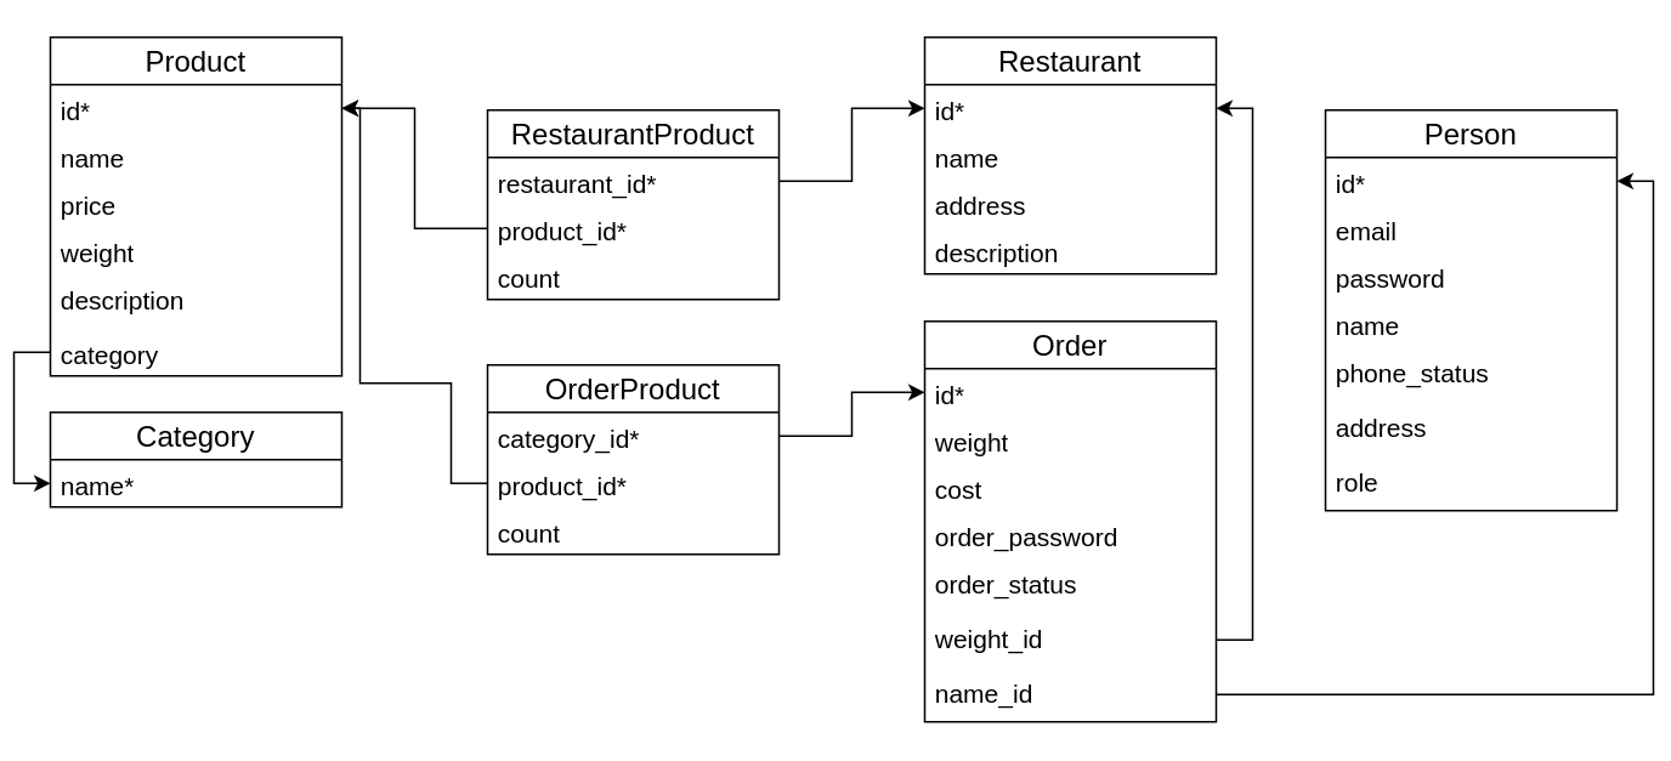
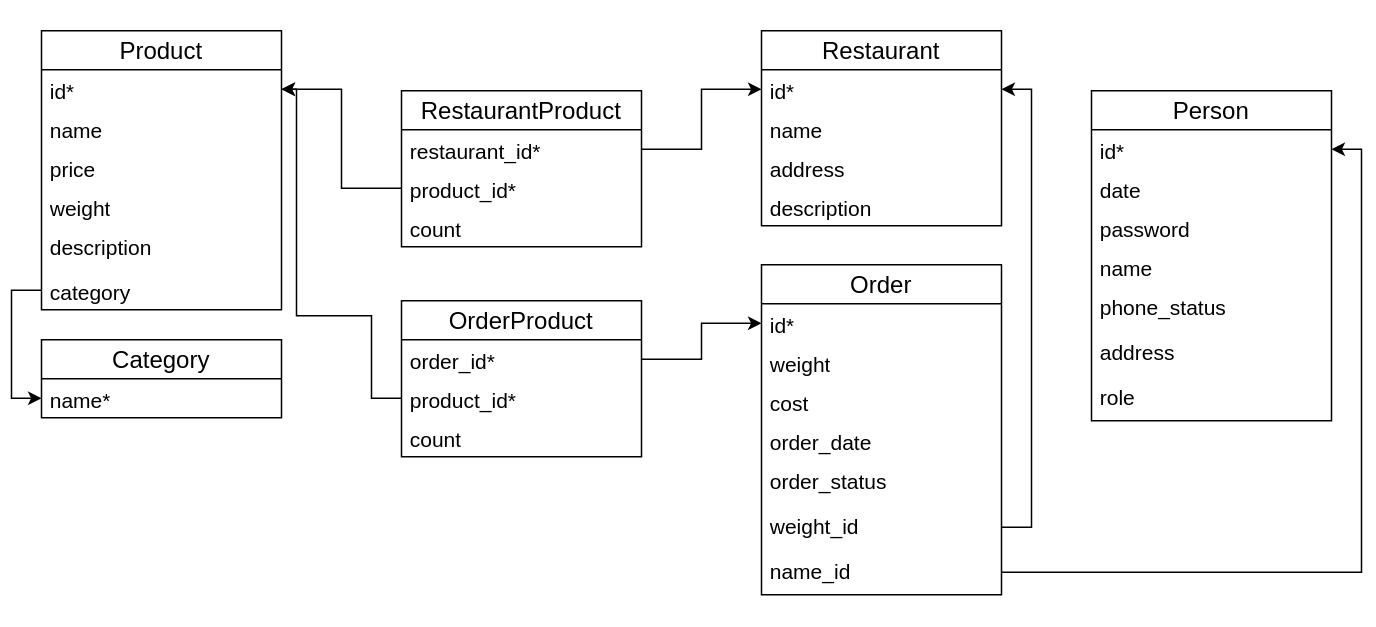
  <mxCell id="0" />
  <mxCell id="1" parent="0" />
  <mxCell id="2" value="&lt;font style=&quot;font-size: 16px;&quot;&gt;Product&lt;/font&gt;" style="swimlane;fontStyle=0;childLayout=stackLayout;horizontal=1;startSize=26;fillColor=none;horizontalStack=0;resizeParent=1;resizeParentMax=0;resizeLast=0;collapsible=1;marginBottom=0;whiteSpace=wrap;html=1;" vertex="1" parent="1"><mxGeometry x="20" y="20" width="160" height="186" as="geometry"><mxRectangle x="340" y="240" width="100" height="30" as="alternateBounds" /></mxGeometry></mxCell>
  <mxCell id="3" value="id*" style="text;strokeColor=none;fillColor=none;align=left;verticalAlign=top;spacingLeft=4;spacingRight=4;overflow=hidden;rotatable=0;points=[[0,0.5],[1,0.5]];portConstraint=eastwest;whiteSpace=wrap;html=1;fontSize=14;" vertex="1" parent="2"><mxGeometry y="26" width="160" height="26" as="geometry" /></mxCell>
  <mxCell id="4" value="name" style="text;strokeColor=none;fillColor=none;align=left;verticalAlign=top;spacingLeft=4;spacingRight=4;overflow=hidden;rotatable=0;points=[[0,0.5],[1,0.5]];portConstraint=eastwest;whiteSpace=wrap;html=1;fontSize=14;" vertex="1" parent="2"><mxGeometry y="52" width="160" height="26" as="geometry" /></mxCell>
  <mxCell id="5" value="price&lt;br style=&quot;font-size: 14px;&quot;&gt;" style="text;strokeColor=none;fillColor=none;align=left;verticalAlign=top;spacingLeft=4;spacingRight=4;overflow=hidden;rotatable=0;points=[[0,0.5],[1,0.5]];portConstraint=eastwest;whiteSpace=wrap;html=1;fontSize=14;" vertex="1" parent="2"><mxGeometry y="78" width="160" height="26" as="geometry" /></mxCell>
  <mxCell id="6" value="weight" style="text;strokeColor=none;fillColor=none;align=left;verticalAlign=top;spacingLeft=4;spacingRight=4;overflow=hidden;rotatable=0;points=[[0,0.5],[1,0.5]];portConstraint=eastwest;whiteSpace=wrap;html=1;fontSize=14;" vertex="1" parent="2"><mxGeometry y="104" width="160" height="26" as="geometry" /></mxCell>
  <mxCell id="7" value="description" style="text;strokeColor=none;fillColor=none;align=left;verticalAlign=top;spacingLeft=4;spacingRight=4;overflow=hidden;rotatable=0;points=[[0,0.5],[1,0.5]];portConstraint=eastwest;whiteSpace=wrap;html=1;fontSize=14;" vertex="1" parent="2"><mxGeometry y="130" width="160" height="30" as="geometry" /></mxCell>
  <mxCell id="8" value="category" style="text;strokeColor=none;fillColor=none;align=left;verticalAlign=top;spacingLeft=4;spacingRight=4;overflow=hidden;rotatable=0;points=[[0,0.5],[1,0.5]];portConstraint=eastwest;whiteSpace=wrap;html=1;fontSize=14;" vertex="1" parent="2"><mxGeometry y="160" width="160" height="26" as="geometry" /></mxCell>
  <mxCell id="9" value="&lt;font style=&quot;font-size: 16px;&quot;&gt;Restaurant&lt;/font&gt;" style="swimlane;fontStyle=0;childLayout=stackLayout;horizontal=1;startSize=26;fillColor=none;horizontalStack=0;resizeParent=1;resizeParentMax=0;resizeLast=0;collapsible=1;marginBottom=0;whiteSpace=wrap;html=1;" vertex="1" parent="1"><mxGeometry x="500" y="20" width="160" height="130" as="geometry" /></mxCell>
  <mxCell id="10" value="id*" style="text;strokeColor=none;fillColor=none;align=left;verticalAlign=top;spacingLeft=4;spacingRight=4;overflow=hidden;rotatable=0;points=[[0,0.5],[1,0.5]];portConstraint=eastwest;whiteSpace=wrap;html=1;fontSize=14;" vertex="1" parent="9"><mxGeometry y="26" width="160" height="26" as="geometry" /></mxCell>
  <mxCell id="11" value="name" style="text;strokeColor=none;fillColor=none;align=left;verticalAlign=top;spacingLeft=4;spacingRight=4;overflow=hidden;rotatable=0;points=[[0,0.5],[1,0.5]];portConstraint=eastwest;whiteSpace=wrap;html=1;fontSize=14;" vertex="1" parent="9"><mxGeometry y="52" width="160" height="26" as="geometry" /></mxCell>
  <mxCell id="12" value="address" style="text;strokeColor=none;fillColor=none;align=left;verticalAlign=top;spacingLeft=4;spacingRight=4;overflow=hidden;rotatable=0;points=[[0,0.5],[1,0.5]];portConstraint=eastwest;whiteSpace=wrap;html=1;fontSize=14;" vertex="1" parent="9"><mxGeometry y="78" width="160" height="26" as="geometry" /></mxCell>
  <mxCell id="13" value="description" style="text;strokeColor=none;fillColor=none;align=left;verticalAlign=top;spacingLeft=4;spacingRight=4;overflow=hidden;rotatable=0;points=[[0,0.5],[1,0.5]];portConstraint=eastwest;whiteSpace=wrap;html=1;fontSize=14;" vertex="1" parent="9"><mxGeometry y="104" width="160" height="26" as="geometry" /></mxCell>
  <mxCell id="14" value="&lt;font style=&quot;font-size: 16px;&quot;&gt;RestaurantProduct&lt;/font&gt;" style="swimlane;fontStyle=0;childLayout=stackLayout;horizontal=1;startSize=26;fillColor=none;horizontalStack=0;resizeParent=1;resizeParentMax=0;resizeLast=0;collapsible=1;marginBottom=0;whiteSpace=wrap;html=1;" vertex="1" parent="1"><mxGeometry x="260" y="60" width="160" height="104" as="geometry" /></mxCell>
  <mxCell id="15" value="restaurant_id*" style="text;strokeColor=none;fillColor=none;align=left;verticalAlign=top;spacingLeft=4;spacingRight=4;overflow=hidden;rotatable=0;points=[[0,0.5],[1,0.5]];portConstraint=eastwest;whiteSpace=wrap;html=1;fontSize=14;" vertex="1" parent="14"><mxGeometry y="26" width="160" height="26" as="geometry" /></mxCell>
  <mxCell id="16" value="product_id*" style="text;strokeColor=none;fillColor=none;align=left;verticalAlign=top;spacingLeft=4;spacingRight=4;overflow=hidden;rotatable=0;points=[[0,0.5],[1,0.5]];portConstraint=eastwest;whiteSpace=wrap;html=1;fontSize=14;" vertex="1" parent="14"><mxGeometry y="52" width="160" height="26" as="geometry" /></mxCell>
  <mxCell id="17" value="count" style="text;strokeColor=none;fillColor=none;align=left;verticalAlign=top;spacingLeft=4;spacingRight=4;overflow=hidden;rotatable=0;points=[[0,0.5],[1,0.5]];portConstraint=eastwest;whiteSpace=wrap;html=1;fontSize=14;" vertex="1" parent="14"><mxGeometry y="78" width="160" height="26" as="geometry" /></mxCell>
  <mxCell id="18" style="edgeStyle=orthogonalEdgeStyle;rounded=0;orthogonalLoop=1;jettySize=auto;html=1;exitX=1;exitY=0.5;exitDx=0;exitDy=0;entryX=0;entryY=0.5;entryDx=0;entryDy=0;" edge="1" parent="1" source="15" target="10"><mxGeometry relative="1" as="geometry" /></mxCell>
  <mxCell id="19" style="edgeStyle=orthogonalEdgeStyle;rounded=0;orthogonalLoop=1;jettySize=auto;html=1;exitX=0;exitY=0.5;exitDx=0;exitDy=0;entryX=1;entryY=0.5;entryDx=0;entryDy=0;" edge="1" parent="1" source="16" target="3"><mxGeometry relative="1" as="geometry" /></mxCell>
  <mxCell id="20" value="&lt;font style=&quot;font-size: 16px;&quot;&gt;Order&lt;/font&gt;" style="swimlane;fontStyle=0;childLayout=stackLayout;horizontal=1;startSize=26;fillColor=none;horizontalStack=0;resizeParent=1;resizeParentMax=0;resizeLast=0;collapsible=1;marginBottom=0;whiteSpace=wrap;html=1;" vertex="1" parent="1"><mxGeometry x="500" y="176" width="160" height="220" as="geometry" /></mxCell>
  <mxCell id="21" value="id*" style="text;strokeColor=none;fillColor=none;align=left;verticalAlign=top;spacingLeft=4;spacingRight=4;overflow=hidden;rotatable=0;points=[[0,0.5],[1,0.5]];portConstraint=eastwest;whiteSpace=wrap;html=1;fontSize=14;" vertex="1" parent="20"><mxGeometry y="26" width="160" height="26" as="geometry" /></mxCell>
  <mxCell id="22" value="weight" style="text;strokeColor=none;fillColor=none;align=left;verticalAlign=top;spacingLeft=4;spacingRight=4;overflow=hidden;rotatable=0;points=[[0,0.5],[1,0.5]];portConstraint=eastwest;whiteSpace=wrap;html=1;fontSize=14;" vertex="1" parent="20"><mxGeometry y="52" width="160" height="26" as="geometry" /></mxCell>
  <mxCell id="23" value="cost" style="text;strokeColor=none;fillColor=none;align=left;verticalAlign=top;spacingLeft=4;spacingRight=4;overflow=hidden;rotatable=0;points=[[0,0.5],[1,0.5]];portConstraint=eastwest;whiteSpace=wrap;html=1;fontSize=14;" vertex="1" parent="20"><mxGeometry y="78" width="160" height="26" as="geometry" /></mxCell>
- <mxCell id="24" value="order_password" style="text;strokeColor=none;fillColor=none;align=left;verticalAlign=top;spacingLeft=4;spacingRight=4;overflow=hidden;rotatable=0;points=[[0,0.5],[1,0.5]];portConstraint=eastwest;whiteSpace=wrap;html=1;fontSize=14;" vertex="1" parent="20"><mxGeometry y="104" width="160" height="26" as="geometry" /></mxCell>
+ <mxCell id="24" value="order_date" style="text;strokeColor=none;fillColor=none;align=left;verticalAlign=top;spacingLeft=4;spacingRight=4;overflow=hidden;rotatable=0;points=[[0,0.5],[1,0.5]];portConstraint=eastwest;whiteSpace=wrap;html=1;fontSize=14;" vertex="1" parent="20"><mxGeometry y="104" width="160" height="26" as="geometry" /></mxCell>
  <mxCell id="25" value="order_status" style="text;strokeColor=none;fillColor=none;align=left;verticalAlign=top;spacingLeft=4;spacingRight=4;overflow=hidden;rotatable=0;points=[[0,0.5],[1,0.5]];portConstraint=eastwest;whiteSpace=wrap;html=1;fontSize=14;" vertex="1" parent="20"><mxGeometry y="130" width="160" height="30" as="geometry" /></mxCell>
  <mxCell id="26" value="weight_id" style="text;strokeColor=none;fillColor=none;align=left;verticalAlign=top;spacingLeft=4;spacingRight=4;overflow=hidden;rotatable=0;points=[[0,0.5],[1,0.5]];portConstraint=eastwest;whiteSpace=wrap;html=1;fontSize=14;" vertex="1" parent="20"><mxGeometry y="160" width="160" height="30" as="geometry" /></mxCell>
  <mxCell id="27" value="name_id" style="text;strokeColor=none;fillColor=none;align=left;verticalAlign=top;spacingLeft=4;spacingRight=4;overflow=hidden;rotatable=0;points=[[0,0.5],[1,0.5]];portConstraint=eastwest;whiteSpace=wrap;html=1;fontSize=14;" vertex="1" parent="20"><mxGeometry y="190" width="160" height="30" as="geometry" /></mxCell>
  <mxCell id="28" style="edgeStyle=orthogonalEdgeStyle;rounded=0;orthogonalLoop=1;jettySize=auto;html=1;exitX=1;exitY=0.5;exitDx=0;exitDy=0;entryX=1;entryY=0.5;entryDx=0;entryDy=0;" edge="1" parent="1" source="26" target="10"><mxGeometry relative="1" as="geometry" /></mxCell>
  <mxCell id="29" value="&lt;font style=&quot;font-size: 16px;&quot;&gt;Person&lt;/font&gt;" style="swimlane;fontStyle=0;childLayout=stackLayout;horizontal=1;startSize=26;fillColor=none;horizontalStack=0;resizeParent=1;resizeParentMax=0;resizeLast=0;collapsible=1;marginBottom=0;whiteSpace=wrap;html=1;" vertex="1" parent="1"><mxGeometry x="720" y="60" width="160" height="220" as="geometry" /></mxCell>
  <mxCell id="30" value="id*" style="text;strokeColor=none;fillColor=none;align=left;verticalAlign=top;spacingLeft=4;spacingRight=4;overflow=hidden;rotatable=0;points=[[0,0.5],[1,0.5]];portConstraint=eastwest;whiteSpace=wrap;html=1;fontSize=14;" vertex="1" parent="29"><mxGeometry y="26" width="160" height="26" as="geometry" /></mxCell>
- <mxCell id="31" value="email" style="text;strokeColor=none;fillColor=none;align=left;verticalAlign=top;spacingLeft=4;spacingRight=4;overflow=hidden;rotatable=0;points=[[0,0.5],[1,0.5]];portConstraint=eastwest;whiteSpace=wrap;html=1;fontSize=14;" vertex="1" parent="29"><mxGeometry y="52" width="160" height="26" as="geometry" /></mxCell>
+ <mxCell id="31" value="date" style="text;strokeColor=none;fillColor=none;align=left;verticalAlign=top;spacingLeft=4;spacingRight=4;overflow=hidden;rotatable=0;points=[[0,0.5],[1,0.5]];portConstraint=eastwest;whiteSpace=wrap;html=1;fontSize=14;" vertex="1" parent="29"><mxGeometry y="52" width="160" height="26" as="geometry" /></mxCell>
  <mxCell id="32" value="password" style="text;strokeColor=none;fillColor=none;align=left;verticalAlign=top;spacingLeft=4;spacingRight=4;overflow=hidden;rotatable=0;points=[[0,0.5],[1,0.5]];portConstraint=eastwest;whiteSpace=wrap;html=1;fontSize=14;" vertex="1" parent="29"><mxGeometry y="78" width="160" height="26" as="geometry" /></mxCell>
  <mxCell id="33" value="name" style="text;strokeColor=none;fillColor=none;align=left;verticalAlign=top;spacingLeft=4;spacingRight=4;overflow=hidden;rotatable=0;points=[[0,0.5],[1,0.5]];portConstraint=eastwest;whiteSpace=wrap;html=1;fontSize=14;" vertex="1" parent="29"><mxGeometry y="104" width="160" height="26" as="geometry" /></mxCell>
  <mxCell id="34" value="phone_status" style="text;strokeColor=none;fillColor=none;align=left;verticalAlign=top;spacingLeft=4;spacingRight=4;overflow=hidden;rotatable=0;points=[[0,0.5],[1,0.5]];portConstraint=eastwest;whiteSpace=wrap;html=1;fontSize=14;" vertex="1" parent="29"><mxGeometry y="130" width="160" height="30" as="geometry" /></mxCell>
  <mxCell id="35" value="address" style="text;strokeColor=none;fillColor=none;align=left;verticalAlign=top;spacingLeft=4;spacingRight=4;overflow=hidden;rotatable=0;points=[[0,0.5],[1,0.5]];portConstraint=eastwest;whiteSpace=wrap;html=1;fontSize=14;" vertex="1" parent="29"><mxGeometry y="160" width="160" height="30" as="geometry" /></mxCell>
  <mxCell id="36" value="role" style="text;strokeColor=none;fillColor=none;align=left;verticalAlign=top;spacingLeft=4;spacingRight=4;overflow=hidden;rotatable=0;points=[[0,0.5],[1,0.5]];portConstraint=eastwest;whiteSpace=wrap;html=1;fontSize=14;" vertex="1" parent="29"><mxGeometry y="190" width="160" height="30" as="geometry" /></mxCell>
  <mxCell id="37" value="&lt;font style=&quot;font-size: 16px;&quot;&gt;OrderProduct&lt;/font&gt;" style="swimlane;fontStyle=0;childLayout=stackLayout;horizontal=1;startSize=26;fillColor=none;horizontalStack=0;resizeParent=1;resizeParentMax=0;resizeLast=0;collapsible=1;marginBottom=0;whiteSpace=wrap;html=1;" vertex="1" parent="1"><mxGeometry x="260" y="200" width="160" height="104" as="geometry" /></mxCell>
- <mxCell id="38" value="category_id*" style="text;strokeColor=none;fillColor=none;align=left;verticalAlign=top;spacingLeft=4;spacingRight=4;overflow=hidden;rotatable=0;points=[[0,0.5],[1,0.5]];portConstraint=eastwest;whiteSpace=wrap;html=1;fontSize=14;" vertex="1" parent="37"><mxGeometry y="26" width="160" height="26" as="geometry" /></mxCell>
+ <mxCell id="38" value="order_id*" style="text;strokeColor=none;fillColor=none;align=left;verticalAlign=top;spacingLeft=4;spacingRight=4;overflow=hidden;rotatable=0;points=[[0,0.5],[1,0.5]];portConstraint=eastwest;whiteSpace=wrap;html=1;fontSize=14;" vertex="1" parent="37"><mxGeometry y="26" width="160" height="26" as="geometry" /></mxCell>
  <mxCell id="39" value="product_id*" style="text;strokeColor=none;fillColor=none;align=left;verticalAlign=top;spacingLeft=4;spacingRight=4;overflow=hidden;rotatable=0;points=[[0,0.5],[1,0.5]];portConstraint=eastwest;whiteSpace=wrap;html=1;fontSize=14;" vertex="1" parent="37"><mxGeometry y="52" width="160" height="26" as="geometry" /></mxCell>
  <mxCell id="40" value="count" style="text;strokeColor=none;fillColor=none;align=left;verticalAlign=top;spacingLeft=4;spacingRight=4;overflow=hidden;rotatable=0;points=[[0,0.5],[1,0.5]];portConstraint=eastwest;whiteSpace=wrap;html=1;fontSize=14;" vertex="1" parent="37"><mxGeometry y="78" width="160" height="26" as="geometry" /></mxCell>
  <mxCell id="41" style="edgeStyle=orthogonalEdgeStyle;rounded=0;orthogonalLoop=1;jettySize=auto;html=1;exitX=1;exitY=0.5;exitDx=0;exitDy=0;entryX=0;entryY=0.5;entryDx=0;entryDy=0;" edge="1" parent="1" source="38" target="21"><mxGeometry relative="1" as="geometry" /></mxCell>
  <mxCell id="42" style="edgeStyle=orthogonalEdgeStyle;rounded=0;orthogonalLoop=1;jettySize=auto;html=1;exitX=0;exitY=0.5;exitDx=0;exitDy=0;entryX=1;entryY=0.5;entryDx=0;entryDy=0;" edge="1" parent="1" source="39" target="3"><mxGeometry relative="1" as="geometry"><Array as="points"><mxPoint x="240" y="265" /><mxPoint x="240" y="210" /><mxPoint x="190" y="210" /><mxPoint x="190" y="59" /></Array></mxGeometry></mxCell>
  <mxCell id="43" value="&lt;font style=&quot;font-size: 16px;&quot;&gt;Category&lt;/font&gt;" style="swimlane;fontStyle=0;childLayout=stackLayout;horizontal=1;startSize=26;fillColor=none;horizontalStack=0;resizeParent=1;resizeParentMax=0;resizeLast=0;collapsible=1;marginBottom=0;whiteSpace=wrap;html=1;" vertex="1" parent="1"><mxGeometry x="20" y="226" width="160" height="52" as="geometry"><mxRectangle x="340" y="240" width="100" height="30" as="alternateBounds" /></mxGeometry></mxCell>
  <mxCell id="44" value="name*" style="text;strokeColor=none;fillColor=none;align=left;verticalAlign=top;spacingLeft=4;spacingRight=4;overflow=hidden;rotatable=0;points=[[0,0.5],[1,0.5]];portConstraint=eastwest;whiteSpace=wrap;html=1;fontSize=14;" vertex="1" parent="43"><mxGeometry y="26" width="160" height="26" as="geometry" /></mxCell>
  <mxCell id="45" style="edgeStyle=orthogonalEdgeStyle;rounded=0;orthogonalLoop=1;jettySize=auto;html=1;exitX=0;exitY=0.5;exitDx=0;exitDy=0;entryX=0;entryY=0.5;entryDx=0;entryDy=0;" edge="1" parent="1" source="8" target="44"><mxGeometry relative="1" as="geometry" /></mxCell>
  <mxCell id="46" style="edgeStyle=orthogonalEdgeStyle;rounded=0;orthogonalLoop=1;jettySize=auto;html=1;exitX=1;exitY=0.5;exitDx=0;exitDy=0;entryX=1;entryY=0.5;entryDx=0;entryDy=0;" edge="1" parent="1" source="27" target="30"><mxGeometry relative="1" as="geometry" /></mxCell>
